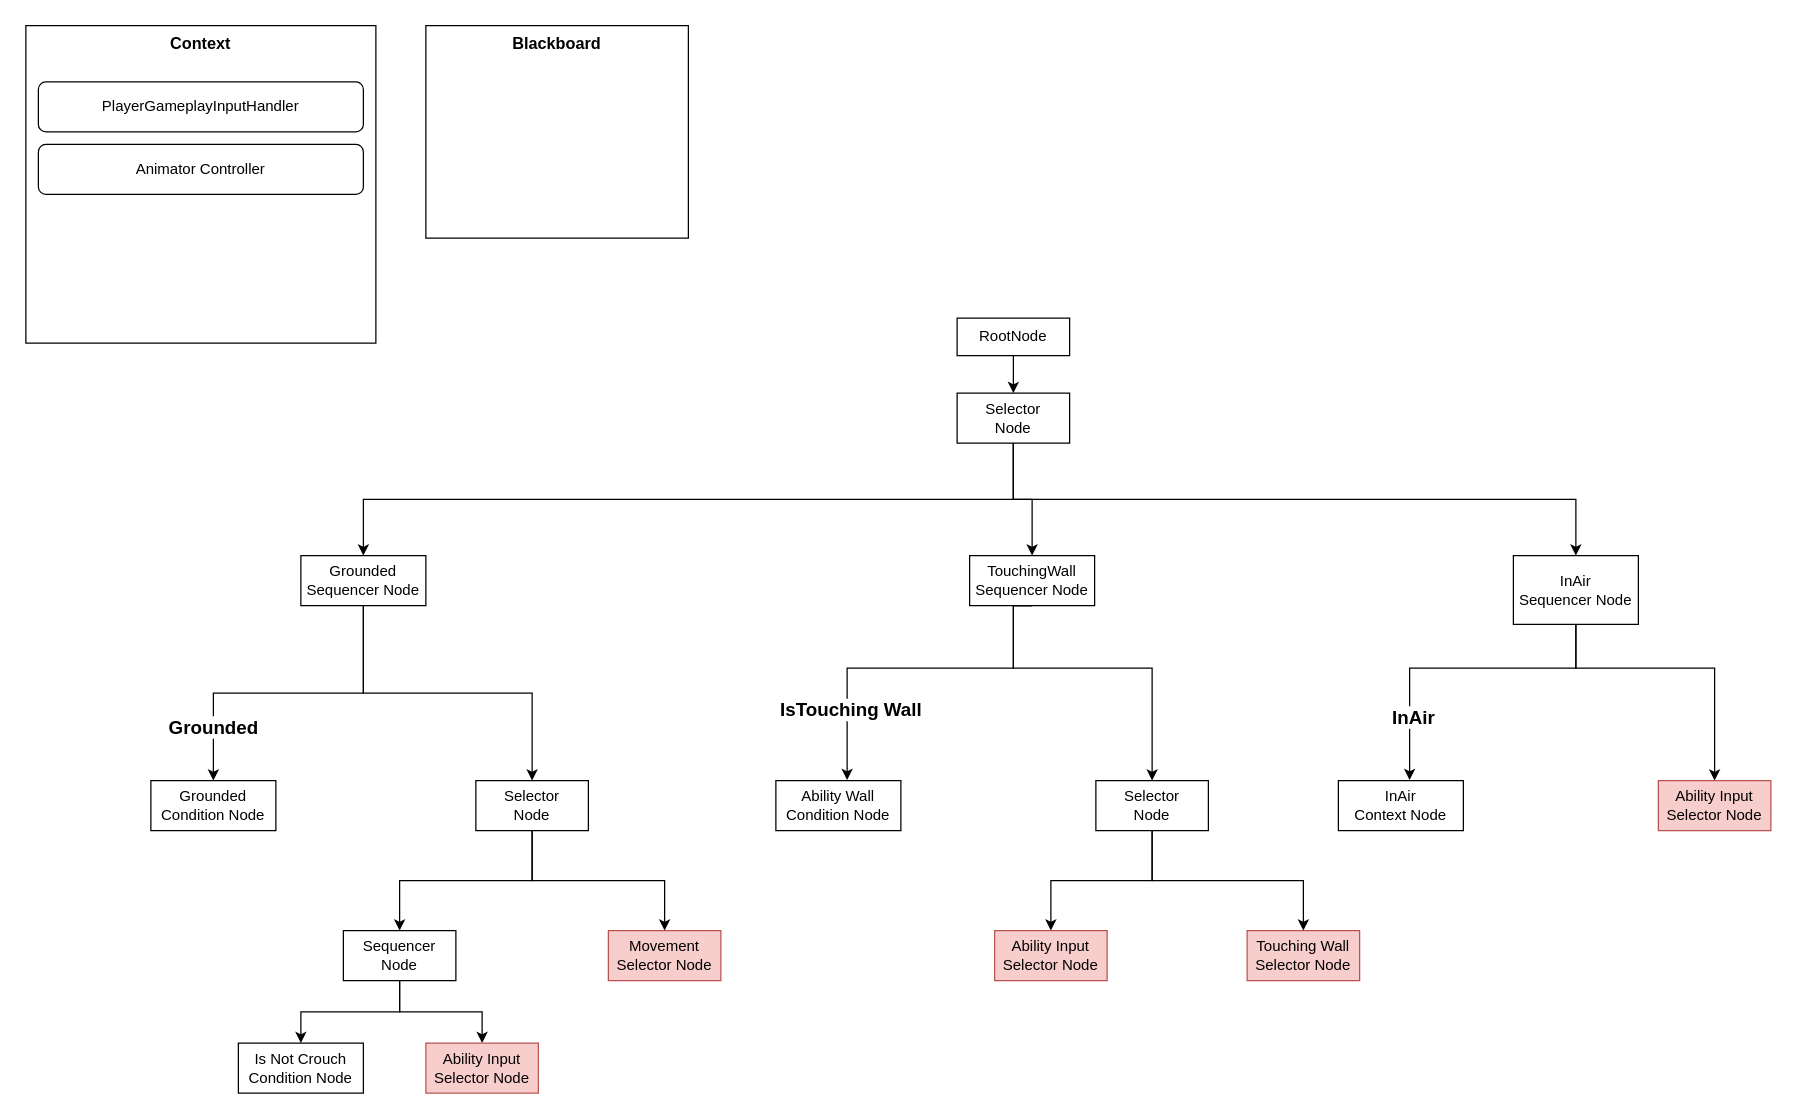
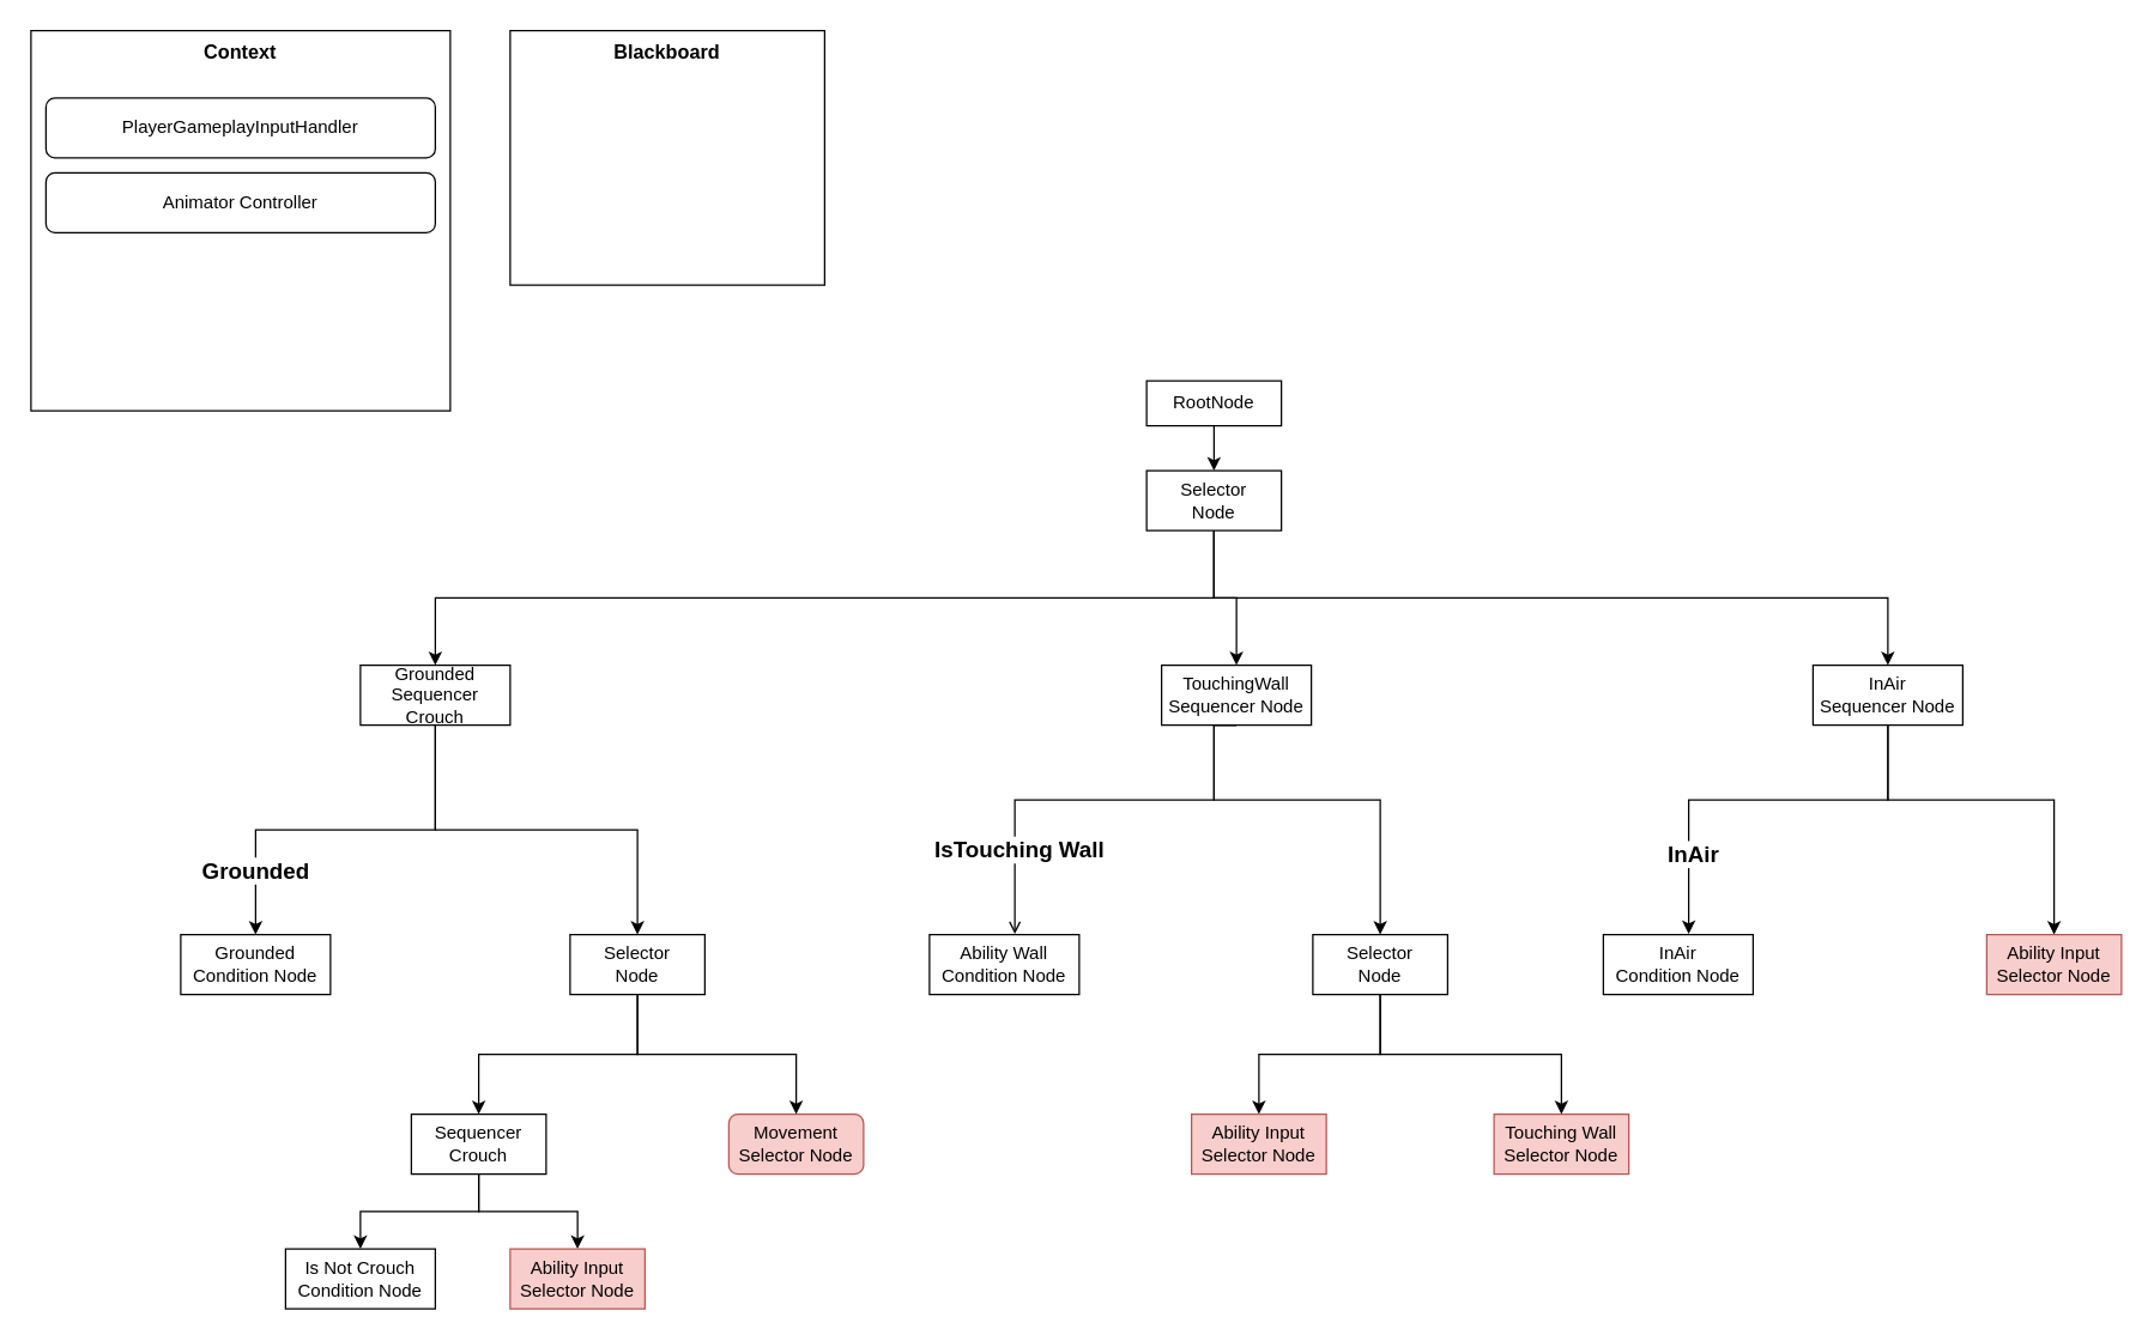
  <mxCell id="0" />
  <mxCell id="1" parent="0" />
  <mxCell id="2" style="edgeStyle=orthogonalEdgeStyle;rounded=0;orthogonalLoop=1;jettySize=auto;html=1;exitX=0.5;exitY=1;exitDx=0;exitDy=0;entryX=0.5;entryY=0;entryDx=0;entryDy=0;" parent="1" source="3" target="11" edge="1"><mxGeometry relative="1" as="geometry" /></mxCell>
  <mxCell id="3" value="RootNode" style="rounded=0;whiteSpace=wrap;html=1;" parent="1" vertex="1"><mxGeometry x="765" y="254" width="90" height="30" as="geometry" /></mxCell>
  <mxCell id="4" value="Context" style="rounded=0;whiteSpace=wrap;html=1;verticalAlign=top;fontStyle=1;fontSize=13;" parent="1" vertex="1"><mxGeometry x="20" y="20" width="280" height="254" as="geometry" /></mxCell>
  <mxCell id="5" value="Blackboard" style="rounded=0;whiteSpace=wrap;html=1;verticalAlign=top;fontStyle=1;fontSize=13;" parent="1" vertex="1"><mxGeometry x="340" y="20" width="210" height="170" as="geometry" /></mxCell>
  <mxCell id="6" value="PlayerGameplayInputHandler" style="rounded=1;whiteSpace=wrap;html=1;" parent="1" vertex="1"><mxGeometry x="30" y="65" width="260" height="40" as="geometry" /></mxCell>
  <mxCell id="7" value="Animator Controller" style="rounded=1;whiteSpace=wrap;html=1;" parent="1" vertex="1"><mxGeometry x="30" y="115" width="260" height="40" as="geometry" /></mxCell>
  <mxCell id="8" style="edgeStyle=orthogonalEdgeStyle;rounded=0;orthogonalLoop=1;jettySize=auto;html=1;entryX=0.5;entryY=0;entryDx=0;entryDy=0;exitX=0.5;exitY=1;exitDx=0;exitDy=0;" parent="1" source="11" target="15" edge="1"><mxGeometry relative="1" as="geometry" /></mxCell>
  <mxCell id="9" style="edgeStyle=orthogonalEdgeStyle;rounded=0;orthogonalLoop=1;jettySize=auto;html=1;exitX=0.5;exitY=1;exitDx=0;exitDy=0;" parent="1" source="11" target="25" edge="1"><mxGeometry relative="1" as="geometry" /></mxCell>
  <mxCell id="10" style="edgeStyle=orthogonalEdgeStyle;rounded=0;orthogonalLoop=1;jettySize=auto;html=1;entryX=0.5;entryY=0;entryDx=0;entryDy=0;exitX=0.5;exitY=1;exitDx=0;exitDy=0;" parent="1" source="11" target="35" edge="1"><mxGeometry relative="1" as="geometry" /></mxCell>
  <mxCell id="11" value="Selector&lt;br&gt;Node" style="rounded=0;whiteSpace=wrap;html=1;" parent="1" vertex="1"><mxGeometry x="765" y="314" width="90" height="40" as="geometry" /></mxCell>
  <mxCell id="12" style="edgeStyle=orthogonalEdgeStyle;rounded=0;orthogonalLoop=1;jettySize=auto;html=1;entryX=0.5;entryY=0;entryDx=0;entryDy=0;exitX=0.5;exitY=1;exitDx=0;exitDy=0;" parent="1" source="15" target="16" edge="1"><mxGeometry relative="1" as="geometry" /></mxCell>
  <mxCell id="13" value="Grounded" style="edgeLabel;html=1;align=center;verticalAlign=middle;resizable=0;points=[];fontStyle=1;fontSize=15;" parent="12" vertex="1" connectable="0"><mxGeometry x="0.664" y="-1" relative="1" as="geometry"><mxPoint as="offset" /></mxGeometry></mxCell>
  <mxCell id="14" style="edgeStyle=orthogonalEdgeStyle;rounded=0;orthogonalLoop=1;jettySize=auto;html=1;entryX=0.5;entryY=0;entryDx=0;entryDy=0;exitX=0.5;exitY=1;exitDx=0;exitDy=0;" parent="1" source="15" target="18" edge="1"><mxGeometry relative="1" as="geometry" /></mxCell>
- <mxCell id="15" value="Grounded&lt;br&gt;Sequencer Node" style="rounded=0;whiteSpace=wrap;html=1;" parent="1" vertex="1"><mxGeometry x="240" y="444" width="100" height="40" as="geometry" /></mxCell>
+ <mxCell id="15" value="Grounded&lt;br&gt;Sequencer Crouch" style="rounded=0;whiteSpace=wrap;html=1;" parent="1" vertex="1"><mxGeometry x="240" y="444" width="100" height="40" as="geometry" /></mxCell>
  <mxCell id="16" value="Grounded&lt;br&gt;Condition Node" style="rounded=0;whiteSpace=wrap;html=1;" parent="1" vertex="1"><mxGeometry x="120" y="624" width="100" height="40" as="geometry" /></mxCell>
  <mxCell id="17" style="edgeStyle=orthogonalEdgeStyle;rounded=0;orthogonalLoop=1;jettySize=auto;html=1;entryX=0.5;entryY=0;entryDx=0;entryDy=0;exitX=0.5;exitY=1;exitDx=0;exitDy=0;" parent="1" source="18" target="21" edge="1"><mxGeometry relative="1" as="geometry" /></mxCell>
  <mxCell id="18" value="Selector&lt;br&gt;Node" style="rounded=0;whiteSpace=wrap;html=1;" parent="1" vertex="1"><mxGeometry x="380" y="624" width="90" height="40" as="geometry" /></mxCell>
  <mxCell id="19" style="edgeStyle=orthogonalEdgeStyle;rounded=0;orthogonalLoop=1;jettySize=auto;html=1;exitX=0.5;exitY=1;exitDx=0;exitDy=0;" edge="1" parent="1" source="21" target="41"><mxGeometry relative="1" as="geometry" /></mxCell>
  <mxCell id="20" style="edgeStyle=orthogonalEdgeStyle;rounded=0;orthogonalLoop=1;jettySize=auto;html=1;entryX=0.5;entryY=0;entryDx=0;entryDy=0;" edge="1" parent="1" source="21" target="40"><mxGeometry relative="1" as="geometry" /></mxCell>
- <mxCell id="21" value="Sequencer Node" style="rounded=0;whiteSpace=wrap;html=1;" parent="1" vertex="1"><mxGeometry x="274" y="744" width="90" height="40" as="geometry" /></mxCell>
- <mxCell id="22" value="Movement&lt;br&gt;Selector Node" style="rounded=0;whiteSpace=wrap;html=1;fillColor=#f8cecc;strokeColor=#b85450;" parent="1" vertex="1"><mxGeometry x="486" y="744" width="90" height="40" as="geometry" /></mxCell>
+ <mxCell id="21" value="Sequencer Crouch" style="rounded=0;whiteSpace=wrap;html=1;" parent="1" vertex="1"><mxGeometry x="274" y="744" width="90" height="40" as="geometry" /></mxCell>
+ <mxCell id="22" value="Movement&lt;br&gt;Selector Node" style="whiteSpace=wrap;html=1;fillColor=#f8cecc;strokeColor=#b85450;rounded=1;" parent="1" vertex="1"><mxGeometry x="486" y="744" width="90" height="40" as="geometry" /></mxCell>
  <mxCell id="23" style="edgeStyle=orthogonalEdgeStyle;rounded=0;orthogonalLoop=1;jettySize=auto;html=1;entryX=0.5;entryY=0;entryDx=0;entryDy=0;exitX=0.5;exitY=1;exitDx=0;exitDy=0;" parent="1" source="18" target="22" edge="1"><mxGeometry relative="1" as="geometry" /></mxCell>
  <mxCell id="24" style="edgeStyle=orthogonalEdgeStyle;rounded=0;orthogonalLoop=1;jettySize=auto;html=1;entryX=0.5;entryY=0;entryDx=0;entryDy=0;exitX=0.5;exitY=1;exitDx=0;exitDy=0;" parent="1" source="25" target="32" edge="1"><mxGeometry relative="1" as="geometry"><Array as="points"><mxPoint x="810" y="534" /><mxPoint x="921" y="534" /></Array></mxGeometry></mxCell>
  <mxCell id="25" value="TouchingWall&lt;br&gt;Sequencer Node" style="rounded=0;whiteSpace=wrap;html=1;" parent="1" vertex="1"><mxGeometry x="775" y="444" width="100" height="40" as="geometry" /></mxCell>
  <mxCell id="26" value="Ability Wall&lt;br&gt;Condition Node" style="rounded=0;whiteSpace=wrap;html=1;" parent="1" vertex="1"><mxGeometry x="620" y="624" width="100" height="40" as="geometry" /></mxCell>
  <mxCell id="27" value="Touching Wall&lt;br&gt;Selector Node" style="rounded=0;whiteSpace=wrap;html=1;fillColor=#f8cecc;strokeColor=#b85450;" parent="1" vertex="1"><mxGeometry x="997" y="744" width="90" height="40" as="geometry" /></mxCell>
- <mxCell id="28" style="edgeStyle=orthogonalEdgeStyle;rounded=0;orthogonalLoop=1;jettySize=auto;html=1;entryX=0.57;entryY=-0.012;entryDx=0;entryDy=0;entryPerimeter=0;exitX=0.5;exitY=1;exitDx=0;exitDy=0;" parent="1" source="25" target="26" edge="1"><mxGeometry relative="1" as="geometry"><Array as="points"><mxPoint x="810" y="534" /><mxPoint x="677" y="534" /></Array></mxGeometry></mxCell>
+ <mxCell id="28" style="edgeStyle=orthogonalEdgeStyle;rounded=0;orthogonalLoop=1;jettySize=auto;html=1;entryX=0.57;entryY=-0.012;entryDx=0;entryDy=0;entryPerimeter=0;exitX=0.5;exitY=1;exitDx=0;exitDy=0;endArrow=open;" parent="1" source="25" target="26" edge="1"><mxGeometry relative="1" as="geometry"><Array as="points"><mxPoint x="810" y="534" /><mxPoint x="677" y="534" /></Array></mxGeometry></mxCell>
  <mxCell id="29" value="IsTouching Wall" style="edgeLabel;html=1;align=center;verticalAlign=middle;resizable=0;points=[];fontStyle=1;fontSize=15;" parent="28" vertex="1" connectable="0"><mxGeometry x="0.6" y="2" relative="1" as="geometry"><mxPoint as="offset" /></mxGeometry></mxCell>
  <mxCell id="30" style="edgeStyle=orthogonalEdgeStyle;rounded=0;orthogonalLoop=1;jettySize=auto;html=1;entryX=0.5;entryY=0;entryDx=0;entryDy=0;" parent="1" source="32" target="33" edge="1"><mxGeometry relative="1" as="geometry" /></mxCell>
  <mxCell id="31" style="edgeStyle=orthogonalEdgeStyle;rounded=0;orthogonalLoop=1;jettySize=auto;html=1;exitX=0.5;exitY=1;exitDx=0;exitDy=0;" parent="1" source="32" target="27" edge="1"><mxGeometry relative="1" as="geometry" /></mxCell>
  <mxCell id="32" value="Selector&lt;br&gt;Node" style="rounded=0;whiteSpace=wrap;html=1;" parent="1" vertex="1"><mxGeometry x="876" y="624" width="90" height="40" as="geometry" /></mxCell>
  <mxCell id="33" value="Ability Input&lt;br&gt;Selector Node" style="rounded=0;whiteSpace=wrap;html=1;fillColor=#f8cecc;strokeColor=#b85450;" parent="1" vertex="1"><mxGeometry x="795" y="744" width="90" height="40" as="geometry" /></mxCell>
  <mxCell id="34" style="edgeStyle=orthogonalEdgeStyle;rounded=0;orthogonalLoop=1;jettySize=auto;html=1;entryX=0.5;entryY=0;entryDx=0;entryDy=0;exitX=0.5;exitY=1;exitDx=0;exitDy=0;" parent="1" source="35" target="39" edge="1"><mxGeometry relative="1" as="geometry"><Array as="points"><mxPoint x="1260" y="534" /><mxPoint x="1371" y="534" /></Array><mxPoint x="1371" y="624" as="targetPoint" /></mxGeometry></mxCell>
- <mxCell id="35" value="InAir&lt;br&gt;Sequencer Node" style="rounded=0;whiteSpace=wrap;html=1;" parent="1" vertex="1"><mxGeometry x="1210" y="444" width="100" height="55" as="geometry" /></mxCell>
- <mxCell id="36" value="InAir&lt;br&gt;Context Node" style="rounded=0;whiteSpace=wrap;html=1;" parent="1" vertex="1"><mxGeometry x="1070" y="624" width="100" height="40" as="geometry" /></mxCell>
+ <mxCell id="35" value="InAir&lt;br&gt;Sequencer Node" style="rounded=0;whiteSpace=wrap;html=1;" parent="1" vertex="1"><mxGeometry x="1210" y="444" width="100" height="40" as="geometry" /></mxCell>
+ <mxCell id="36" value="InAir&lt;br&gt;Condition Node" style="rounded=0;whiteSpace=wrap;html=1;" parent="1" vertex="1"><mxGeometry x="1070" y="624" width="100" height="40" as="geometry" /></mxCell>
  <mxCell id="37" style="edgeStyle=orthogonalEdgeStyle;rounded=0;orthogonalLoop=1;jettySize=auto;html=1;entryX=0.57;entryY=-0.012;entryDx=0;entryDy=0;entryPerimeter=0;exitX=0.5;exitY=1;exitDx=0;exitDy=0;" parent="1" source="35" target="36" edge="1"><mxGeometry relative="1" as="geometry"><Array as="points"><mxPoint x="1260" y="534" /><mxPoint x="1127" y="534" /></Array></mxGeometry></mxCell>
  <mxCell id="38" value="InAir" style="edgeLabel;html=1;align=center;verticalAlign=middle;resizable=0;points=[];fontStyle=1;fontSize=15;" parent="37" vertex="1" connectable="0"><mxGeometry x="0.6" y="2" relative="1" as="geometry"><mxPoint as="offset" /></mxGeometry></mxCell>
  <mxCell id="39" value="Ability Input&lt;br&gt;Selector Node" style="rounded=0;whiteSpace=wrap;html=1;fillColor=#f8cecc;strokeColor=#b85450;" parent="1" vertex="1"><mxGeometry x="1326" y="624" width="90" height="40" as="geometry" /></mxCell>
  <mxCell id="40" value="Ability Input&lt;br&gt;Selector Node" style="rounded=0;whiteSpace=wrap;html=1;fillColor=#f8cecc;strokeColor=#b85450;" vertex="1" parent="1"><mxGeometry x="340" y="834" width="90" height="40" as="geometry" /></mxCell>
  <mxCell id="41" value="Is Not Crouch&lt;br&gt;Condition Node" style="rounded=0;whiteSpace=wrap;html=1;" vertex="1" parent="1"><mxGeometry x="190" y="834" width="100" height="40" as="geometry" /></mxCell>
